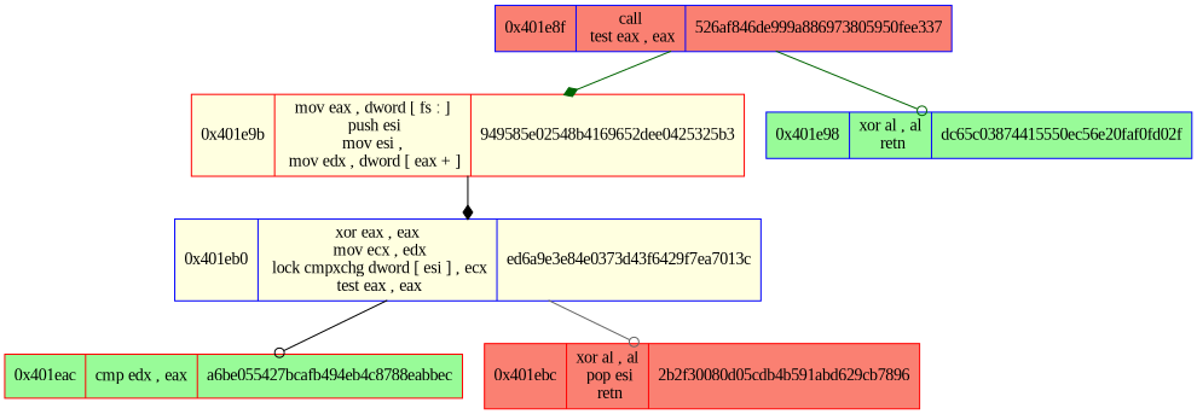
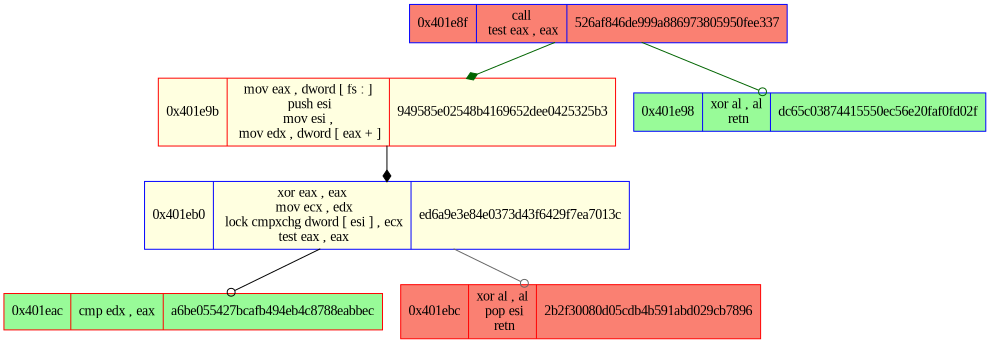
  digraph {
    fontname="Liberation Serif"
    node [color=blue fillcolor=salmon fontname="Liberation Serif" shape=record style=filled]
    edge [arrowhead=odot color=darkgreen fontname="Liberation Serif"]
    n1 [label="0x401e8f|  call\n test eax ,  eax\n| 526af846de999a886973805950fee337"]
    n2 [color=red fillcolor=lightyellow label="0x401e9b|  mov eax ,  dword  [ fs : ]\n push esi\n mov esi , \n mov edx ,  dword  [ eax + ]\n| 949585e02548b4169652dee0425325b3"]
    n3 [fillcolor=palegreen label="0x401e98|  xor al ,  al\n retn\n| dc65c03874415550ec56e20faf0fd02f"]
    n4 [fillcolor=lightyellow label="0x401eb0|  xor eax ,  eax\n mov ecx ,  edx\n lock cmpxchg dword  [ esi ] ,  ecx\n test eax ,  eax\n| ed6a9e3e84e0373d43f6429f7ea7013c"]
    n5 [color=red fillcolor=palegreen label="0x401eac|  cmp edx ,  eax\n| a6be055427bcafb494eb4c8788eabbec"]
-   n6 [color=red label="0x401ebc|  xor al ,  al\n pop esi\n retn\n| 2b2f30080d05cdb4b591abd629cb7896"]
+   n6 [color=red label="0x401ebc|  xor al ,  al\n pop esi\n retn\n| 2b2f30080d05cdb4b591abd029cb7896"]
    n1 -> n2 [arrowhead=diamond]
    n1 -> n3
    n2 -> n4 [arrowhead=diamond color=black]
    n4 -> n5 [color=black]
    n4 -> n6 [color=gray40]
  }
